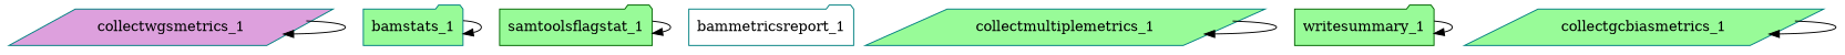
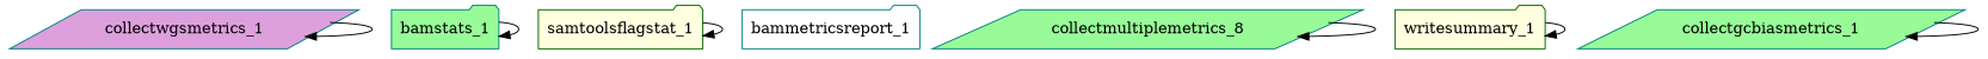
  digraph {
    node [color=teal fillcolor=palegreen shape=folder style=filled]
    collectwgsmetrics_1 [fillcolor=plum shape=parallelogram]
    bamstats_1
-   samtoolsflagstat_1 [color=darkgreen]
+   samtoolsflagstat_1 [color=darkgreen fillcolor=lightyellow]
    bammetricsreport_1 [fillcolor=white]
-   collectmultiplemetrics_1 [shape=parallelogram]
-   writesummary_1 [color=darkgreen]
+   collectmultiplemetrics_1 [shape=parallelogram label=collectmultiplemetrics_8]
+   writesummary_1 [color=darkgreen fillcolor=lightyellow]
    collectgcbiasmetrics_1 [shape=parallelogram]
    collectwgsmetrics_1 -> collectwgsmetrics_1
    bamstats_1 -> bamstats_1
    samtoolsflagstat_1 -> samtoolsflagstat_1
    collectmultiplemetrics_1 -> collectmultiplemetrics_1
    writesummary_1 -> writesummary_1
    collectgcbiasmetrics_1 -> collectgcbiasmetrics_1
  }
